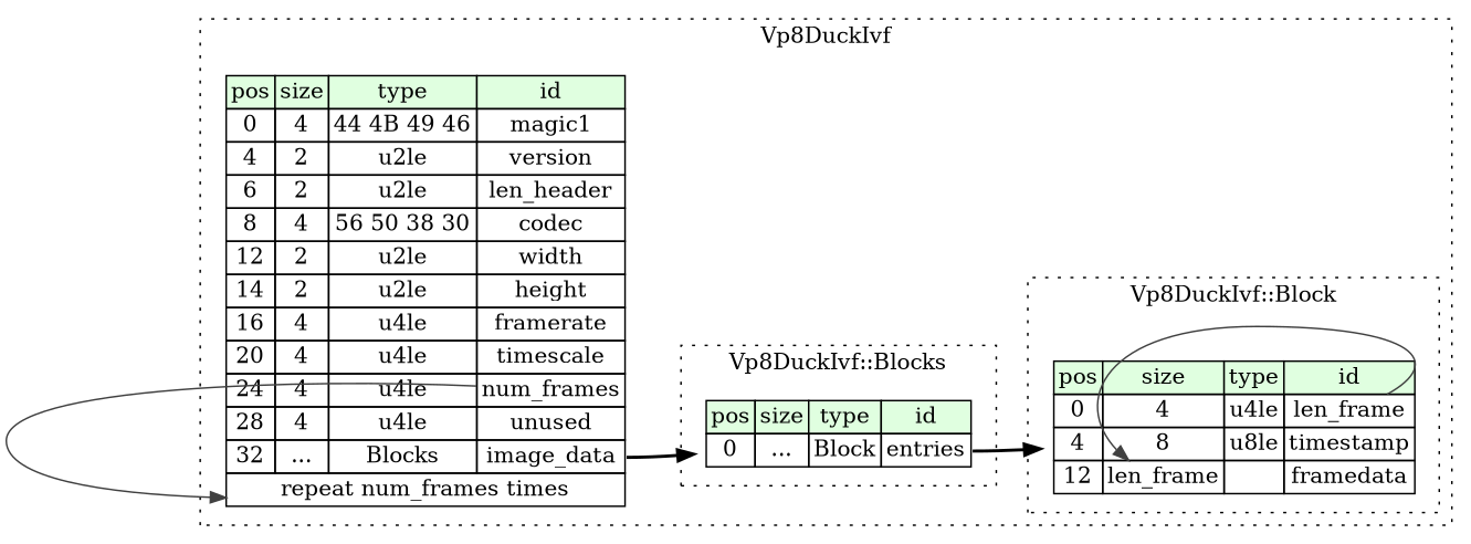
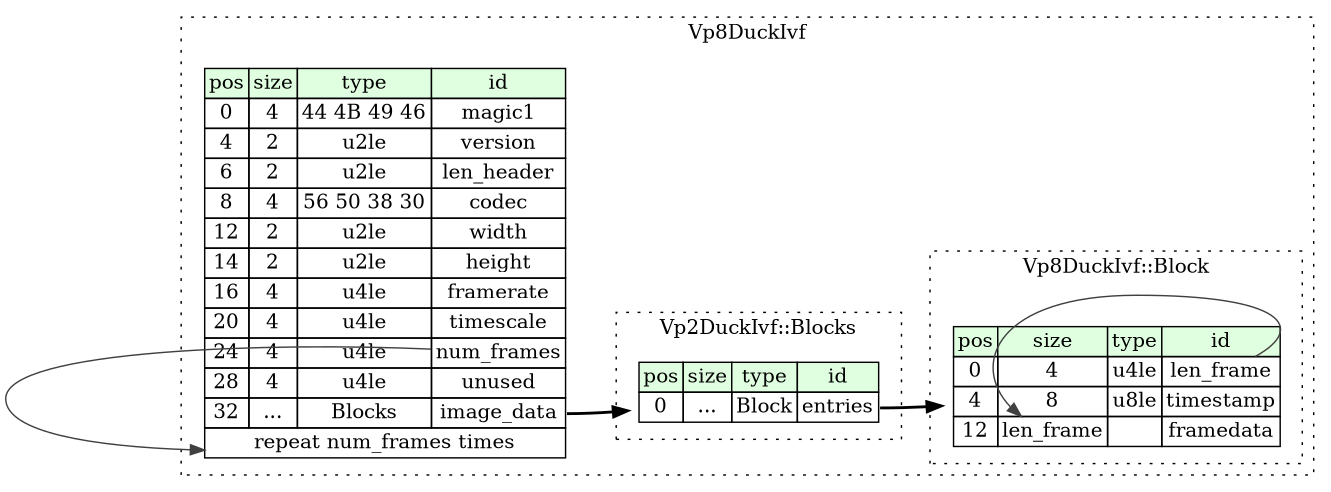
  digraph {
    rankdir=LR
    node [shape=plaintext]
    n1 [label=<<TABLE BORDER="0" CELLBORDER="1" CELLSPACING="0"> 				<TR><TD BGCOLOR="#E0FFE0">pos</TD><TD BGCOLOR="#E0FFE0">size</TD><TD BGCOLOR="#E0FFE0">type</TD><TD BGCOLOR="#E0FFE0">id</TD></TR> 				<TR><TD PORT="len_frame_pos">0</TD><TD PORT="len_frame_size">4</TD><TD>u4le</TD><TD PORT="len_frame_type">len_frame</TD></TR> 				<TR><TD PORT="timestamp_pos">4</TD><TD PORT="timestamp_size">8</TD><TD>u8le</TD><TD PORT="timestamp_type">timestamp</TD></TR> 				<TR><TD PORT="framedata_pos">12</TD><TD PORT="framedata_size">len_frame</TD><TD></TD><TD PORT="framedata_type">framedata</TD></TR> 			</TABLE>>]
    n2 [label=<<TABLE BORDER="0" CELLBORDER="1" CELLSPACING="0"> 				<TR><TD BGCOLOR="#E0FFE0">pos</TD><TD BGCOLOR="#E0FFE0">size</TD><TD BGCOLOR="#E0FFE0">type</TD><TD BGCOLOR="#E0FFE0">id</TD></TR> 				<TR><TD PORT="entries_pos">0</TD><TD PORT="entries_size">...</TD><TD>Block</TD><TD PORT="entries_type">entries</TD></TR> 			</TABLE>>]
    n3 [label=<<TABLE BORDER="0" CELLBORDER="1" CELLSPACING="0"> 			<TR><TD BGCOLOR="#E0FFE0">pos</TD><TD BGCOLOR="#E0FFE0">size</TD><TD BGCOLOR="#E0FFE0">type</TD><TD BGCOLOR="#E0FFE0">id</TD></TR> 			<TR><TD PORT="magic1_pos">0</TD><TD PORT="magic1_size">4</TD><TD>44 4B 49 46</TD><TD PORT="magic1_type">magic1</TD></TR> 			<TR><TD PORT="version_pos">4</TD><TD PORT="version_size">2</TD><TD>u2le</TD><TD PORT="version_type">version</TD></TR> 			<TR><TD PORT="len_header_pos">6</TD><TD PORT="len_header_size">2</TD><TD>u2le</TD><TD PORT="len_header_type">len_header</TD></TR> 			<TR><TD PORT="codec_pos">8</TD><TD PORT="codec_size">4</TD><TD>56 50 38 30</TD><TD PORT="codec_type">codec</TD></TR> 			<TR><TD PORT="width_pos">12</TD><TD PORT="width_size">2</TD><TD>u2le</TD><TD PORT="width_type">width</TD></TR> 			<TR><TD PORT="height_pos">14</TD><TD PORT="height_size">2</TD><TD>u2le</TD><TD PORT="height_type">height</TD></TR> 			<TR><TD PORT="framerate_pos">16</TD><TD PORT="framerate_size">4</TD><TD>u4le</TD><TD PORT="framerate_type">framerate</TD></TR> 			<TR><TD PORT="timescale_pos">20</TD><TD PORT="timescale_size">4</TD><TD>u4le</TD><TD PORT="timescale_type">timescale</TD></TR> 			<TR><TD PORT="num_frames_pos">24</TD><TD PORT="num_frames_size">4</TD><TD>u4le</TD><TD PORT="num_frames_type">num_frames</TD></TR> 			<TR><TD PORT="unused_pos">28</TD><TD PORT="unused_size">4</TD><TD>u4le</TD><TD PORT="unused_type">unused</TD></TR> 			<TR><TD PORT="image_data_pos">32</TD><TD PORT="image_data_size">...</TD><TD>Blocks</TD><TD PORT="image_data_type">image_data</TD></TR> 			<TR><TD COLSPAN="4" PORT="image_data__repeat">repeat num_frames times</TD></TR> 		</TABLE>>]
    subgraph cluster_1 {
      label=Vp8DuckIvf
      style=dotted
      n3
      subgraph cluster_2 {
        label="Vp8DuckIvf::Block"
        style=dotted
        n1
      }
      subgraph cluster_3 {
-       label="Vp8DuckIvf::Blocks"
+       label="Vp2DuckIvf::Blocks"
        style=dotted
        n2
      }
    }
    n1 -> n1 [color="#404040" headport=framedata_size tailport=len_frame_type]
    n2 -> n1 [style=bold tailport=entries_type]
    n3 -> n2 [style=bold tailport=image_data_type]
    n3 -> n3 [color="#404040" headport=image_data__repeat tailport=num_frames_type]
  }
